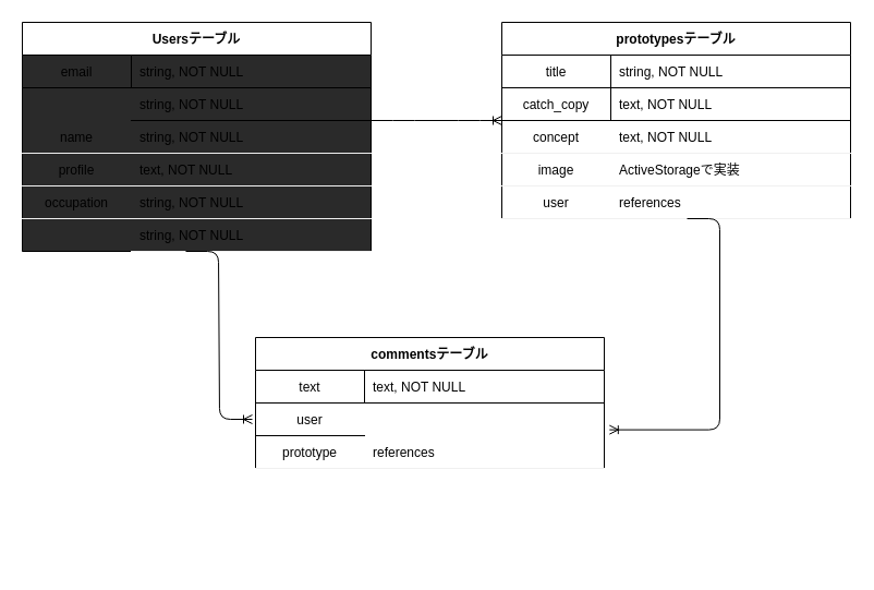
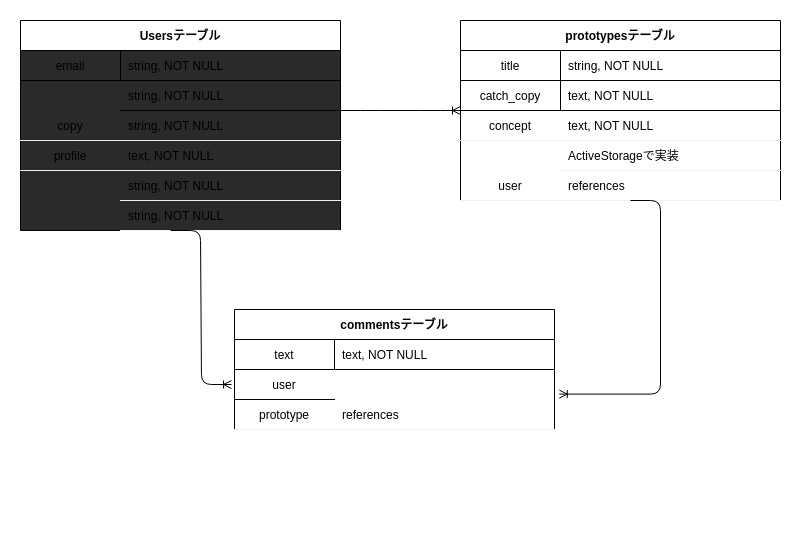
  <mxCell id="0" />
  <mxCell id="1" parent="0" />
  <mxCell id="2" value="" style="group;align=center;labelBackgroundColor=none;fillColor=#2a2a2a;" vertex="1" connectable="0" parent="1"><mxGeometry x="20" y="20" width="320" height="210" as="geometry" /></mxCell>
  <mxCell id="3" value="Usersテーブル" style="shape=table;startSize=30;container=1;collapsible=1;childLayout=tableLayout;fixedRows=1;rowLines=0;fontStyle=1;align=center;resizeLast=1;" vertex="1" parent="2"><mxGeometry width="320" height="210" as="geometry" /></mxCell>
  <mxCell id="4" value="" style="shape=partialRectangle;collapsible=0;dropTarget=0;pointerEvents=0;fillColor=none;top=0;left=0;bottom=1;right=0;points=[[0,0.5],[1,0.5]];portConstraint=eastwest;" vertex="1" parent="3"><mxGeometry y="30" width="320" height="30" as="geometry" /></mxCell>
  <mxCell id="5" value="email" style="shape=partialRectangle;connectable=0;fillColor=none;top=0;left=0;bottom=0;right=0;fontStyle=0;overflow=hidden;" vertex="1" parent="4"><mxGeometry width="100" height="30" as="geometry" /></mxCell>
  <mxCell id="6" value="string, NOT NULL" style="shape=partialRectangle;connectable=0;fillColor=none;top=0;left=0;bottom=0;right=0;align=left;spacingLeft=6;fontStyle=0;overflow=hidden;" vertex="1" parent="4"><mxGeometry x="100" width="220" height="30" as="geometry" /></mxCell>
  <mxCell id="7" value="" style="shape=partialRectangle;collapsible=0;dropTarget=0;pointerEvents=0;fillColor=none;top=0;left=0;bottom=0;right=0;points=[[0,0.5],[1,0.5]];portConstraint=eastwest;" vertex="1" parent="3"><mxGeometry y="60" width="320" height="30" as="geometry" /></mxCell>
  <mxCell id="8" value="string, NOT NULL" style="shape=partialRectangle;connectable=0;top=0;left=0;bottom=1;right=0;align=left;spacingLeft=6;overflow=hidden;perimeterSpacing=1;strokeWidth=1;fillColor=none;verticalAlign=middle;" vertex="1" parent="7"><mxGeometry x="100" width="220" height="30" as="geometry" /></mxCell>
- <mxCell id="9" value="name" style="shape=partialRectangle;connectable=0;top=0;left=0;bottom=1;right=0;editable=1;overflow=hidden;perimeterSpacing=1;strokeWidth=1;fillColor=none;verticalAlign=middle;strokeColor=#F0F0F0;" vertex="1" parent="2"><mxGeometry y="90" width="100" height="30" as="geometry" /></mxCell>
+ <mxCell id="9" value="copy" style="shape=partialRectangle;connectable=0;top=0;left=0;bottom=1;right=0;editable=1;overflow=hidden;perimeterSpacing=1;strokeWidth=1;fillColor=none;verticalAlign=middle;strokeColor=#F0F0F0;" vertex="1" parent="2"><mxGeometry y="90" width="100" height="30" as="geometry" /></mxCell>
  <mxCell id="10" value="string, NOT NULL" style="shape=partialRectangle;connectable=0;top=0;left=0;bottom=1;right=0;align=left;spacingLeft=6;overflow=hidden;perimeterSpacing=1;strokeWidth=1;fillColor=none;verticalAlign=middle;strokeColor=#F0F0F0;fontStyle=0" vertex="1" parent="2"><mxGeometry x="100" y="90" width="220" height="30" as="geometry" /></mxCell>
  <mxCell id="11" value="profile" style="shape=partialRectangle;connectable=0;top=0;left=0;bottom=1;right=0;editable=1;overflow=hidden;perimeterSpacing=1;strokeWidth=1;fillColor=none;verticalAlign=middle;strokeColor=#F0F0F0;" vertex="1" parent="2"><mxGeometry y="120" width="100" height="30" as="geometry" /></mxCell>
  <mxCell id="12" value="text, NOT NULL" style="shape=partialRectangle;connectable=0;top=0;left=0;bottom=1;right=0;align=left;spacingLeft=6;overflow=hidden;perimeterSpacing=1;strokeWidth=1;fillColor=none;verticalAlign=middle;strokeColor=#F0F0F0;fontStyle=0" vertex="1" parent="2"><mxGeometry x="100" y="120" width="220" height="30" as="geometry" /></mxCell>
- <mxCell id="13" value="occupation" style="shape=partialRectangle;connectable=0;top=0;left=0;bottom=1;right=0;editable=1;overflow=hidden;perimeterSpacing=1;strokeWidth=1;fillColor=none;verticalAlign=middle;strokeColor=#F0F0F0;" vertex="1" parent="2"><mxGeometry y="150" width="100" height="30" as="geometry" /></mxCell>
  <mxCell id="14" value="string, NOT NULL" style="shape=partialRectangle;connectable=0;top=0;left=0;bottom=1;right=0;align=left;spacingLeft=6;overflow=hidden;perimeterSpacing=1;strokeWidth=1;fillColor=none;verticalAlign=middle;strokeColor=#F0F0F0;" vertex="1" parent="2"><mxGeometry x="100" y="150" width="220" height="30" as="geometry" /></mxCell>
  <mxCell id="15" value="string, NOT NULL" style="shape=partialRectangle;connectable=0;top=0;left=0;bottom=1;right=0;align=left;spacingLeft=6;overflow=hidden;perimeterSpacing=1;strokeWidth=1;fillColor=none;verticalAlign=middle;strokeColor=#F0F0F0;" vertex="1" parent="2"><mxGeometry x="100" y="180" width="220" height="30" as="geometry" /></mxCell>
  <mxCell id="16" value="" style="group;align=center;" vertex="1" connectable="0" parent="1"><mxGeometry x="460" y="20" width="320" height="210" as="geometry" /></mxCell>
  <mxCell id="17" value="prototypesテーブル" style="shape=table;startSize=30;container=1;collapsible=1;childLayout=tableLayout;fixedRows=1;rowLines=0;fontStyle=1;align=center;resizeLast=1;" vertex="1" parent="16"><mxGeometry width="320" height="180" as="geometry" /></mxCell>
  <mxCell id="18" value="" style="shape=partialRectangle;collapsible=0;dropTarget=0;pointerEvents=0;fillColor=none;top=0;left=0;bottom=1;right=0;points=[[0,0.5],[1,0.5]];portConstraint=eastwest;" vertex="1" parent="17"><mxGeometry y="30" width="320" height="30" as="geometry" /></mxCell>
  <mxCell id="19" value="title" style="shape=partialRectangle;connectable=0;fillColor=none;top=0;left=0;bottom=0;right=0;fontStyle=0;overflow=hidden;" vertex="1" parent="18"><mxGeometry width="100" height="30" as="geometry" /></mxCell>
  <mxCell id="20" value="string, NOT NULL" style="shape=partialRectangle;connectable=0;fillColor=none;top=0;left=0;bottom=0;right=0;align=left;spacingLeft=6;fontStyle=0;overflow=hidden;" vertex="1" parent="18"><mxGeometry x="100" width="220" height="30" as="geometry" /></mxCell>
  <mxCell id="21" value="" style="shape=partialRectangle;collapsible=0;dropTarget=0;pointerEvents=0;fillColor=none;top=0;left=0;bottom=0;right=0;points=[[0,0.5],[1,0.5]];portConstraint=eastwest;" vertex="1" parent="17"><mxGeometry y="60" width="320" height="30" as="geometry" /></mxCell>
  <mxCell id="22" value="catch_copy" style="shape=partialRectangle;connectable=0;top=0;left=0;bottom=1;right=0;editable=1;overflow=hidden;perimeterSpacing=1;strokeWidth=1;fillColor=none;verticalAlign=middle;" vertex="1" parent="21"><mxGeometry width="100" height="30" as="geometry" /></mxCell>
  <mxCell id="23" value="text, NOT NULL" style="shape=partialRectangle;connectable=0;top=0;left=0;bottom=1;right=0;align=left;spacingLeft=6;overflow=hidden;perimeterSpacing=1;strokeWidth=1;fillColor=none;verticalAlign=middle;" vertex="1" parent="21"><mxGeometry x="100" width="220" height="30" as="geometry" /></mxCell>
  <mxCell id="24" value="concept" style="shape=partialRectangle;connectable=0;top=0;left=0;bottom=1;right=0;editable=1;overflow=hidden;perimeterSpacing=1;strokeWidth=1;fillColor=none;verticalAlign=middle;strokeColor=#F0F0F0;" vertex="1" parent="16"><mxGeometry y="90" width="100" height="30" as="geometry" /></mxCell>
  <mxCell id="25" value="text, NOT NULL" style="shape=partialRectangle;connectable=0;top=0;left=0;bottom=1;right=0;align=left;spacingLeft=6;overflow=hidden;perimeterSpacing=1;strokeWidth=1;fillColor=none;verticalAlign=middle;strokeColor=#F0F0F0;fontStyle=0" vertex="1" parent="16"><mxGeometry x="100" y="90" width="220" height="30" as="geometry" /></mxCell>
- <mxCell id="26" value="image" style="shape=partialRectangle;connectable=0;top=0;left=0;bottom=1;right=0;editable=1;overflow=hidden;perimeterSpacing=1;strokeWidth=1;fillColor=none;verticalAlign=middle;strokeColor=#F0F0F0;" vertex="1" parent="16"><mxGeometry y="120" width="100" height="30" as="geometry" /></mxCell>
  <mxCell id="27" value="ActiveStorageで実装" style="shape=partialRectangle;connectable=0;top=0;left=0;bottom=1;right=0;align=left;spacingLeft=6;overflow=hidden;perimeterSpacing=1;strokeWidth=1;fillColor=none;verticalAlign=middle;strokeColor=#F0F0F0;fontStyle=0" vertex="1" parent="16"><mxGeometry x="100" y="120" width="220" height="30" as="geometry" /></mxCell>
  <mxCell id="28" value="user" style="shape=partialRectangle;connectable=0;top=0;left=0;bottom=1;right=0;editable=1;overflow=hidden;perimeterSpacing=1;strokeWidth=1;fillColor=none;verticalAlign=middle;strokeColor=#F0F0F0;" vertex="1" parent="16"><mxGeometry y="150" width="100" height="30" as="geometry" /></mxCell>
  <mxCell id="29" value="references" style="shape=partialRectangle;connectable=0;top=0;left=0;bottom=1;right=0;align=left;spacingLeft=6;overflow=hidden;perimeterSpacing=1;strokeWidth=1;fillColor=none;verticalAlign=middle;strokeColor=#F0F0F0;" vertex="1" parent="16"><mxGeometry x="100" y="150" width="220" height="30" as="geometry" /></mxCell>
  <mxCell id="30" value="" style="group;align=center;" vertex="1" connectable="0" parent="1"><mxGeometry x="234" y="309" width="320" height="210" as="geometry" /></mxCell>
  <mxCell id="31" value="commentsテーブル" style="shape=table;startSize=30;container=1;collapsible=1;childLayout=tableLayout;fixedRows=1;rowLines=0;fontStyle=1;align=center;resizeLast=1;" vertex="1" parent="30"><mxGeometry width="320" height="120" as="geometry" /></mxCell>
  <mxCell id="32" value="" style="shape=partialRectangle;collapsible=0;dropTarget=0;pointerEvents=0;fillColor=none;top=0;left=0;bottom=1;right=0;points=[[0,0.5],[1,0.5]];portConstraint=eastwest;" vertex="1" parent="31"><mxGeometry y="30" width="320" height="30" as="geometry" /></mxCell>
  <mxCell id="33" value="text" style="shape=partialRectangle;connectable=0;fillColor=none;top=0;left=0;bottom=0;right=0;fontStyle=0;overflow=hidden;" vertex="1" parent="32"><mxGeometry width="100" height="30" as="geometry" /></mxCell>
  <mxCell id="34" value="text, NOT NULL" style="shape=partialRectangle;connectable=0;fillColor=none;top=0;left=0;bottom=0;right=0;align=left;spacingLeft=6;fontStyle=0;overflow=hidden;" vertex="1" parent="32"><mxGeometry x="100" width="220" height="30" as="geometry" /></mxCell>
  <mxCell id="35" value="" style="shape=partialRectangle;collapsible=0;dropTarget=0;pointerEvents=0;fillColor=none;top=0;left=0;bottom=0;right=0;points=[[0,0.5],[1,0.5]];portConstraint=eastwest;" vertex="1" parent="31"><mxGeometry y="60" width="320" height="30" as="geometry" /></mxCell>
  <mxCell id="36" value="user" style="shape=partialRectangle;connectable=0;top=0;left=0;bottom=1;right=0;editable=1;overflow=hidden;perimeterSpacing=1;strokeWidth=1;fillColor=none;verticalAlign=middle;" vertex="1" parent="35"><mxGeometry width="100" height="30" as="geometry" /></mxCell>
  <mxCell id="37" value="prototype" style="shape=partialRectangle;connectable=0;top=0;left=0;bottom=1;right=0;editable=1;overflow=hidden;perimeterSpacing=1;strokeWidth=1;fillColor=none;verticalAlign=middle;strokeColor=#F0F0F0;" vertex="1" parent="30"><mxGeometry y="90" width="100" height="30" as="geometry" /></mxCell>
  <mxCell id="38" value="references" style="shape=partialRectangle;connectable=0;top=0;left=0;bottom=1;right=0;align=left;spacingLeft=6;overflow=hidden;perimeterSpacing=1;strokeWidth=1;fillColor=none;verticalAlign=middle;strokeColor=#F0F0F0;fontStyle=0" vertex="1" parent="30"><mxGeometry x="100" y="90" width="220" height="30" as="geometry" /></mxCell>
  <mxCell id="39" value="" style="edgeStyle=entityRelationEdgeStyle;fontSize=12;html=1;endArrow=ERoneToMany;" edge="1" parent="1"><mxGeometry width="100" height="100" relative="1" as="geometry"><mxPoint x="340" y="110" as="sourcePoint" /><mxPoint x="460" y="110" as="targetPoint" /></mxGeometry></mxCell>
  <mxCell id="40" value="" style="edgeStyle=entityRelationEdgeStyle;fontSize=12;html=1;endArrow=ERoneToMany;" edge="1" parent="1"><mxGeometry width="100" height="100" relative="1" as="geometry"><mxPoint x="170" y="230" as="sourcePoint" /><mxPoint x="231" y="384" as="targetPoint" /></mxGeometry></mxCell>
  <mxCell id="41" value="" style="edgeStyle=entityRelationEdgeStyle;fontSize=12;html=1;endArrow=ERoneToMany;entryX=1.015;entryY=0.82;entryDx=0;entryDy=0;entryPerimeter=0;" edge="1" parent="1" target="35"><mxGeometry width="100" height="100" relative="1" as="geometry"><mxPoint x="630" y="200" as="sourcePoint" /><mxPoint x="440" y="120" as="targetPoint" /></mxGeometry></mxCell>
